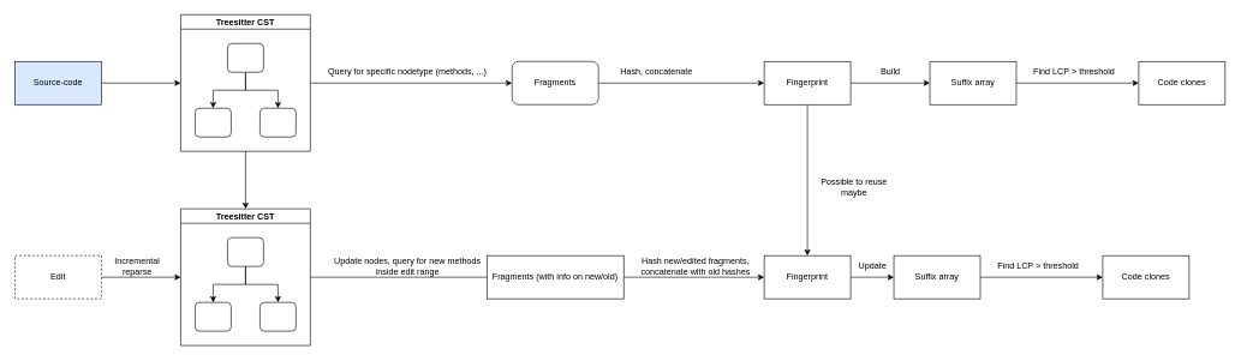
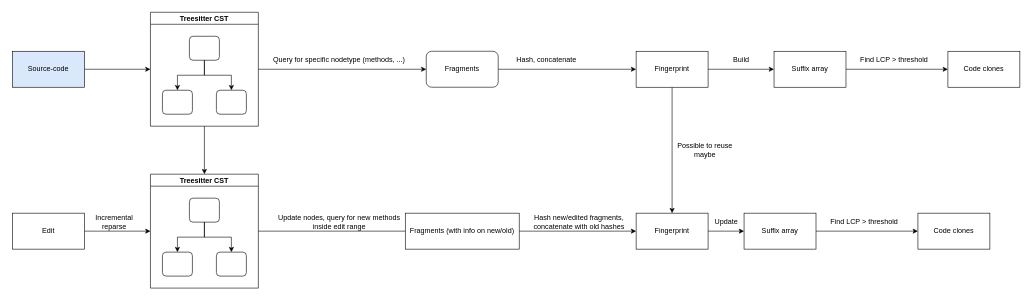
  <mxCell id="0" />
  <mxCell id="1" parent="0" />
  <mxCell id="2" style="edgeStyle=orthogonalEdgeStyle;rounded=0;orthogonalLoop=1;jettySize=auto;html=1;exitX=1;exitY=0.5;exitDx=0;exitDy=0;" edge="1" parent="1" source="3" target="6"><mxGeometry relative="1" as="geometry"><mxPoint x="310" y="115" as="targetPoint" /></mxGeometry></mxCell>
  <mxCell id="3" value="Source-code" style="rounded=0;whiteSpace=wrap;html=1;fillColor=#dae8fc;" vertex="1" parent="1"><mxGeometry y="85" width="120" height="60" as="geometry" x="20" /></mxCell>
  <mxCell id="4" style="edgeStyle=orthogonalEdgeStyle;rounded=0;orthogonalLoop=1;jettySize=auto;html=1;exitX=1;exitY=0.5;exitDx=0;exitDy=0;" edge="1" parent="1" source="6" target="14"><mxGeometry relative="1" as="geometry"><mxPoint x="690" y="115" as="targetPoint" /></mxGeometry></mxCell>
  <mxCell id="5" style="edgeStyle=orthogonalEdgeStyle;rounded=0;orthogonalLoop=1;jettySize=auto;html=1;exitX=0.5;exitY=1;exitDx=0;exitDy=0;entryX=0.5;entryY=0;entryDx=0;entryDy=0;" edge="1" parent="1" source="6" target="27"><mxGeometry relative="1" as="geometry" /></mxCell>
  <mxCell id="6" value="Treesitter CST" style="swimlane;startSize=20;horizontal=1;childLayout=treeLayout;horizontalTree=0;resizable=0;containerType=tree;" vertex="1" parent="1"><mxGeometry x="250" y="20" width="180" height="190" as="geometry" /></mxCell>
  <mxCell id="7" value="" style="whiteSpace=wrap;html=1;rounded=1;" vertex="1" parent="6"><mxGeometry x="65" y="40" width="50" height="40" as="geometry" /></mxCell>
  <mxCell id="8" value="" style="whiteSpace=wrap;html=1;rounded=1;" vertex="1" parent="6"><mxGeometry x="20" y="130" width="50" height="40" as="geometry" /></mxCell>
  <mxCell id="9" value="" style="edgeStyle=elbowEdgeStyle;elbow=vertical;html=1;rounded=0;" edge="1" parent="6" source="7" target="8"><mxGeometry relative="1" as="geometry" /></mxCell>
  <mxCell id="10" value="" style="whiteSpace=wrap;html=1;rounded=1;" vertex="1" parent="6"><mxGeometry x="110" y="130" width="50" height="40" as="geometry" /></mxCell>
  <mxCell id="11" value="" style="edgeStyle=elbowEdgeStyle;elbow=vertical;html=1;rounded=0;" edge="1" parent="6" source="7" target="10"><mxGeometry relative="1" as="geometry" /></mxCell>
  <mxCell id="12" value="Query for specific nodetype (methods, ...)" style="text;html=1;strokeColor=none;fillColor=none;align=center;verticalAlign=middle;whiteSpace=wrap;rounded=0;" vertex="1" parent="1"><mxGeometry x="445" y="85" width="240" height="30" as="geometry" /></mxCell>
  <mxCell id="13" value="" style="edgeStyle=orthogonalEdgeStyle;rounded=0;orthogonalLoop=1;jettySize=auto;html=1;" edge="1" parent="1" source="14" target="17"><mxGeometry relative="1" as="geometry" /></mxCell>
  <mxCell id="14" value="Fragments" style="whiteSpace=wrap;html=1;rounded=1;" vertex="1" parent="1"><mxGeometry x="710" y="85" width="120" height="60" as="geometry" /></mxCell>
  <mxCell id="15" value="" style="edgeStyle=orthogonalEdgeStyle;rounded=0;orthogonalLoop=1;jettySize=auto;html=1;" edge="1" parent="1" source="17" target="20"><mxGeometry relative="1" as="geometry" /></mxCell>
  <mxCell id="16" style="edgeStyle=orthogonalEdgeStyle;rounded=0;orthogonalLoop=1;jettySize=auto;html=1;exitX=0.5;exitY=1;exitDx=0;exitDy=0;entryX=0.5;entryY=0;entryDx=0;entryDy=0;" edge="1" parent="1" source="17" target="37"><mxGeometry relative="1" as="geometry" /></mxCell>
  <mxCell id="17" value="Fingerprint" style="whiteSpace=wrap;html=1;rounded=0;" vertex="1" parent="1"><mxGeometry x="1060" y="85" width="120" height="60" as="geometry" /></mxCell>
  <mxCell id="18" value="Hash, concatenate" style="text;html=1;align=center;verticalAlign=middle;resizable=0;points=[];autosize=1;strokeColor=none;fillColor=none;" vertex="1" parent="1"><mxGeometry x="850" y="85" width="120" height="30" as="geometry" /></mxCell>
  <mxCell id="19" value="" style="edgeStyle=orthogonalEdgeStyle;rounded=0;orthogonalLoop=1;jettySize=auto;html=1;" edge="1" parent="1" source="20" target="22"><mxGeometry relative="1" as="geometry" /></mxCell>
  <mxCell id="20" value="Suffix array" style="whiteSpace=wrap;html=1;rounded=0;" vertex="1" parent="1"><mxGeometry x="1290" y="85" width="120" height="60" as="geometry" /></mxCell>
  <mxCell id="21" value="Build" style="text;html=1;align=center;verticalAlign=middle;resizable=0;points=[];autosize=1;strokeColor=none;fillColor=none;" vertex="1" parent="1"><mxGeometry x="1210" y="85" width="50" height="30" as="geometry" /></mxCell>
  <mxCell id="22" value="Code clones" style="whiteSpace=wrap;html=1;rounded=0;" vertex="1" parent="1"><mxGeometry x="1580" y="85" width="120" height="60" as="geometry" /></mxCell>
  <mxCell id="23" value="Find LCP &amp;gt; threshold" style="text;html=1;align=center;verticalAlign=middle;resizable=0;points=[];autosize=1;strokeColor=none;fillColor=none;" vertex="1" parent="1"><mxGeometry x="1420" y="85" width="140" height="30" as="geometry" /></mxCell>
  <mxCell id="24" style="edgeStyle=orthogonalEdgeStyle;rounded=0;orthogonalLoop=1;jettySize=auto;html=1;exitX=1;exitY=0.5;exitDx=0;exitDy=0;entryX=0;entryY=0.5;entryDx=0;entryDy=0;" edge="1" parent="1" source="25" target="27"><mxGeometry relative="1" as="geometry" /></mxCell>
- <mxCell id="25" value="Edit" style="rounded=0;whiteSpace=wrap;html=1;dashed=1;" vertex="1" parent="1"><mxGeometry y="355" width="120" height="60" as="geometry" x="20" /></mxCell>
+ <mxCell id="25" value="Edit" style="rounded=0;whiteSpace=wrap;html=1;" vertex="1" parent="1"><mxGeometry y="355" width="120" height="60" as="geometry" x="20" /></mxCell>
  <mxCell id="26" style="edgeStyle=orthogonalEdgeStyle;rounded=0;orthogonalLoop=1;jettySize=auto;html=1;exitX=1;exitY=0.5;exitDx=0;exitDy=0;" edge="1" parent="1" source="27"><mxGeometry relative="1" as="geometry"><mxPoint x="770" y="385" as="targetPoint" /></mxGeometry></mxCell>
  <mxCell id="27" value="Treesitter CST" style="swimlane;startSize=20;horizontal=1;childLayout=treeLayout;horizontalTree=0;resizable=0;containerType=tree;" vertex="1" parent="1"><mxGeometry x="250" y="290" width="180" height="190" as="geometry" /></mxCell>
  <mxCell id="28" value="" style="whiteSpace=wrap;html=1;rounded=1;" vertex="1" parent="27"><mxGeometry x="65" y="40" width="50" height="40" as="geometry" /></mxCell>
  <mxCell id="29" value="" style="whiteSpace=wrap;html=1;rounded=1;" vertex="1" parent="27"><mxGeometry x="20" y="130" width="50" height="40" as="geometry" /></mxCell>
  <mxCell id="30" value="" style="edgeStyle=elbowEdgeStyle;elbow=vertical;html=1;rounded=0;" edge="1" parent="27" source="28" target="29"><mxGeometry relative="1" as="geometry" /></mxCell>
  <mxCell id="31" value="" style="whiteSpace=wrap;html=1;rounded=1;" vertex="1" parent="27"><mxGeometry x="110" y="130" width="50" height="40" as="geometry" /></mxCell>
  <mxCell id="32" value="" style="edgeStyle=elbowEdgeStyle;elbow=vertical;html=1;rounded=0;" edge="1" parent="27" source="28" target="31"><mxGeometry relative="1" as="geometry" /></mxCell>
  <mxCell id="33" value="Update nodes, query for new methods inside edit range" style="text;html=1;strokeColor=none;fillColor=none;align=center;verticalAlign=middle;whiteSpace=wrap;rounded=0;" vertex="1" parent="1"><mxGeometry x="460" y="355" width="210" height="30" as="geometry" /></mxCell>
  <mxCell id="34" value="" style="edgeStyle=orthogonalEdgeStyle;rounded=0;orthogonalLoop=1;jettySize=auto;html=1;" edge="1" parent="1" source="35" target="37"><mxGeometry relative="1" as="geometry" /></mxCell>
  <mxCell id="35" value="Fragments (with info on new/old)" style="rounded=0;whiteSpace=wrap;html=1;" vertex="1" parent="1"><mxGeometry x="675" y="355" width="190" height="60" as="geometry" /></mxCell>
  <mxCell id="36" value="" style="edgeStyle=orthogonalEdgeStyle;rounded=0;orthogonalLoop=1;jettySize=auto;html=1;" edge="1" parent="1" source="37" target="40"><mxGeometry relative="1" as="geometry" /></mxCell>
  <mxCell id="37" value="Fingerprint" style="whiteSpace=wrap;html=1;rounded=0;" vertex="1" parent="1"><mxGeometry x="1060" y="355" width="120" height="60" as="geometry" /></mxCell>
  <mxCell id="38" value="Hash new/edited fragments, concatenate with old hashes" style="text;html=1;strokeColor=none;fillColor=none;align=center;verticalAlign=middle;whiteSpace=wrap;rounded=0;" vertex="1" parent="1"><mxGeometry x="870" y="355" width="190" height="30" as="geometry" /></mxCell>
  <mxCell id="39" style="edgeStyle=orthogonalEdgeStyle;rounded=0;orthogonalLoop=1;jettySize=auto;html=1;exitX=1;exitY=0.5;exitDx=0;exitDy=0;" edge="1" parent="1" source="40" target="43"><mxGeometry relative="1" as="geometry"><mxPoint x="1510" y="385" as="targetPoint" /></mxGeometry></mxCell>
  <mxCell id="40" value="Suffix array" style="whiteSpace=wrap;html=1;rounded=0;" vertex="1" parent="1"><mxGeometry x="1240" y="355" width="120" height="60" as="geometry" /></mxCell>
  <mxCell id="41" value="Update" style="text;html=1;align=center;verticalAlign=middle;resizable=0;points=[];autosize=1;strokeColor=none;fillColor=none;" vertex="1" parent="1"><mxGeometry x="1180" y="355" width="60" height="30" as="geometry" /></mxCell>
  <mxCell id="42" value="Incremental reparse" style="text;html=1;strokeColor=none;fillColor=none;align=center;verticalAlign=middle;whiteSpace=wrap;rounded=0;" vertex="1" parent="1"><mxGeometry x="160" y="355" width="60" height="30" as="geometry" /></mxCell>
  <mxCell id="43" value="Code clones" style="whiteSpace=wrap;html=1;rounded=0;" vertex="1" parent="1"><mxGeometry x="1530" y="355" width="120" height="60" as="geometry" /></mxCell>
  <mxCell id="44" value="Find LCP &amp;gt; threshold" style="text;html=1;align=center;verticalAlign=middle;resizable=0;points=[];autosize=1;strokeColor=none;fillColor=none;" vertex="1" parent="1"><mxGeometry x="1370" y="355" width="140" height="30" as="geometry" /></mxCell>
- <mxCell id="45" value="Possible to reuse maybe" style="text;html=1;strokeColor=none;fillColor=none;align=center;verticalAlign=middle;whiteSpace=wrap;rounded=0;" vertex="1" parent="1"><mxGeometry x="1130" y="245" width="110" height="30" as="geometry" /></mxCell>
+ <mxCell id="45" value="Possible to reuse maybe" style="text;html=1;strokeColor=none;fillColor=none;align=center;verticalAlign=middle;whiteSpace=wrap;rounded=0;" vertex="1" parent="1"><mxGeometry x="1120" y="235" width="110" height="30" as="geometry" /></mxCell>
